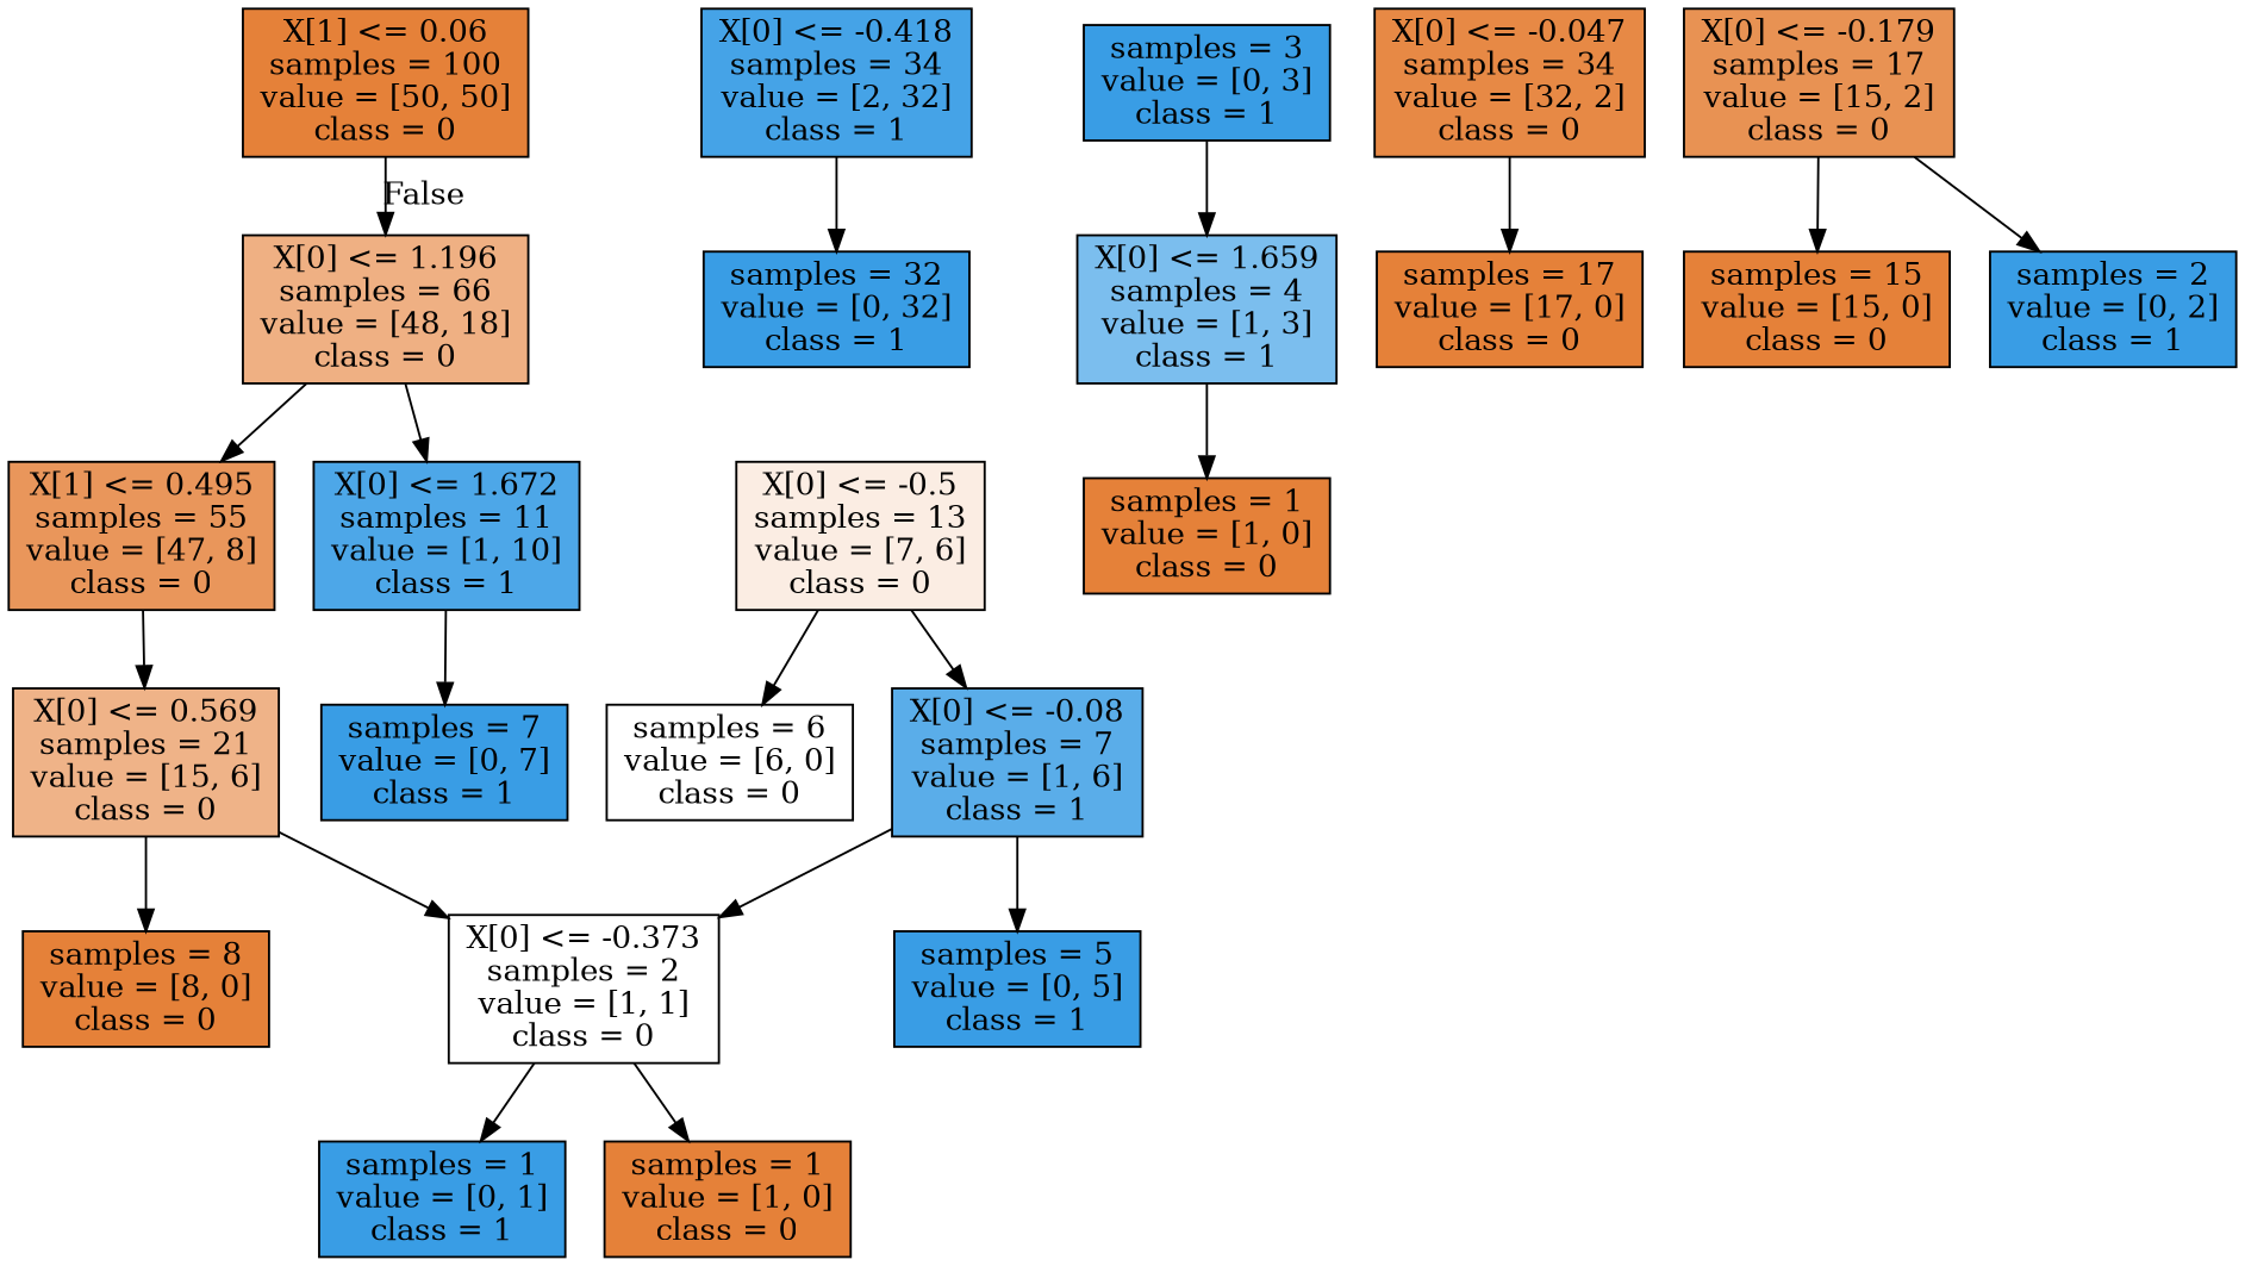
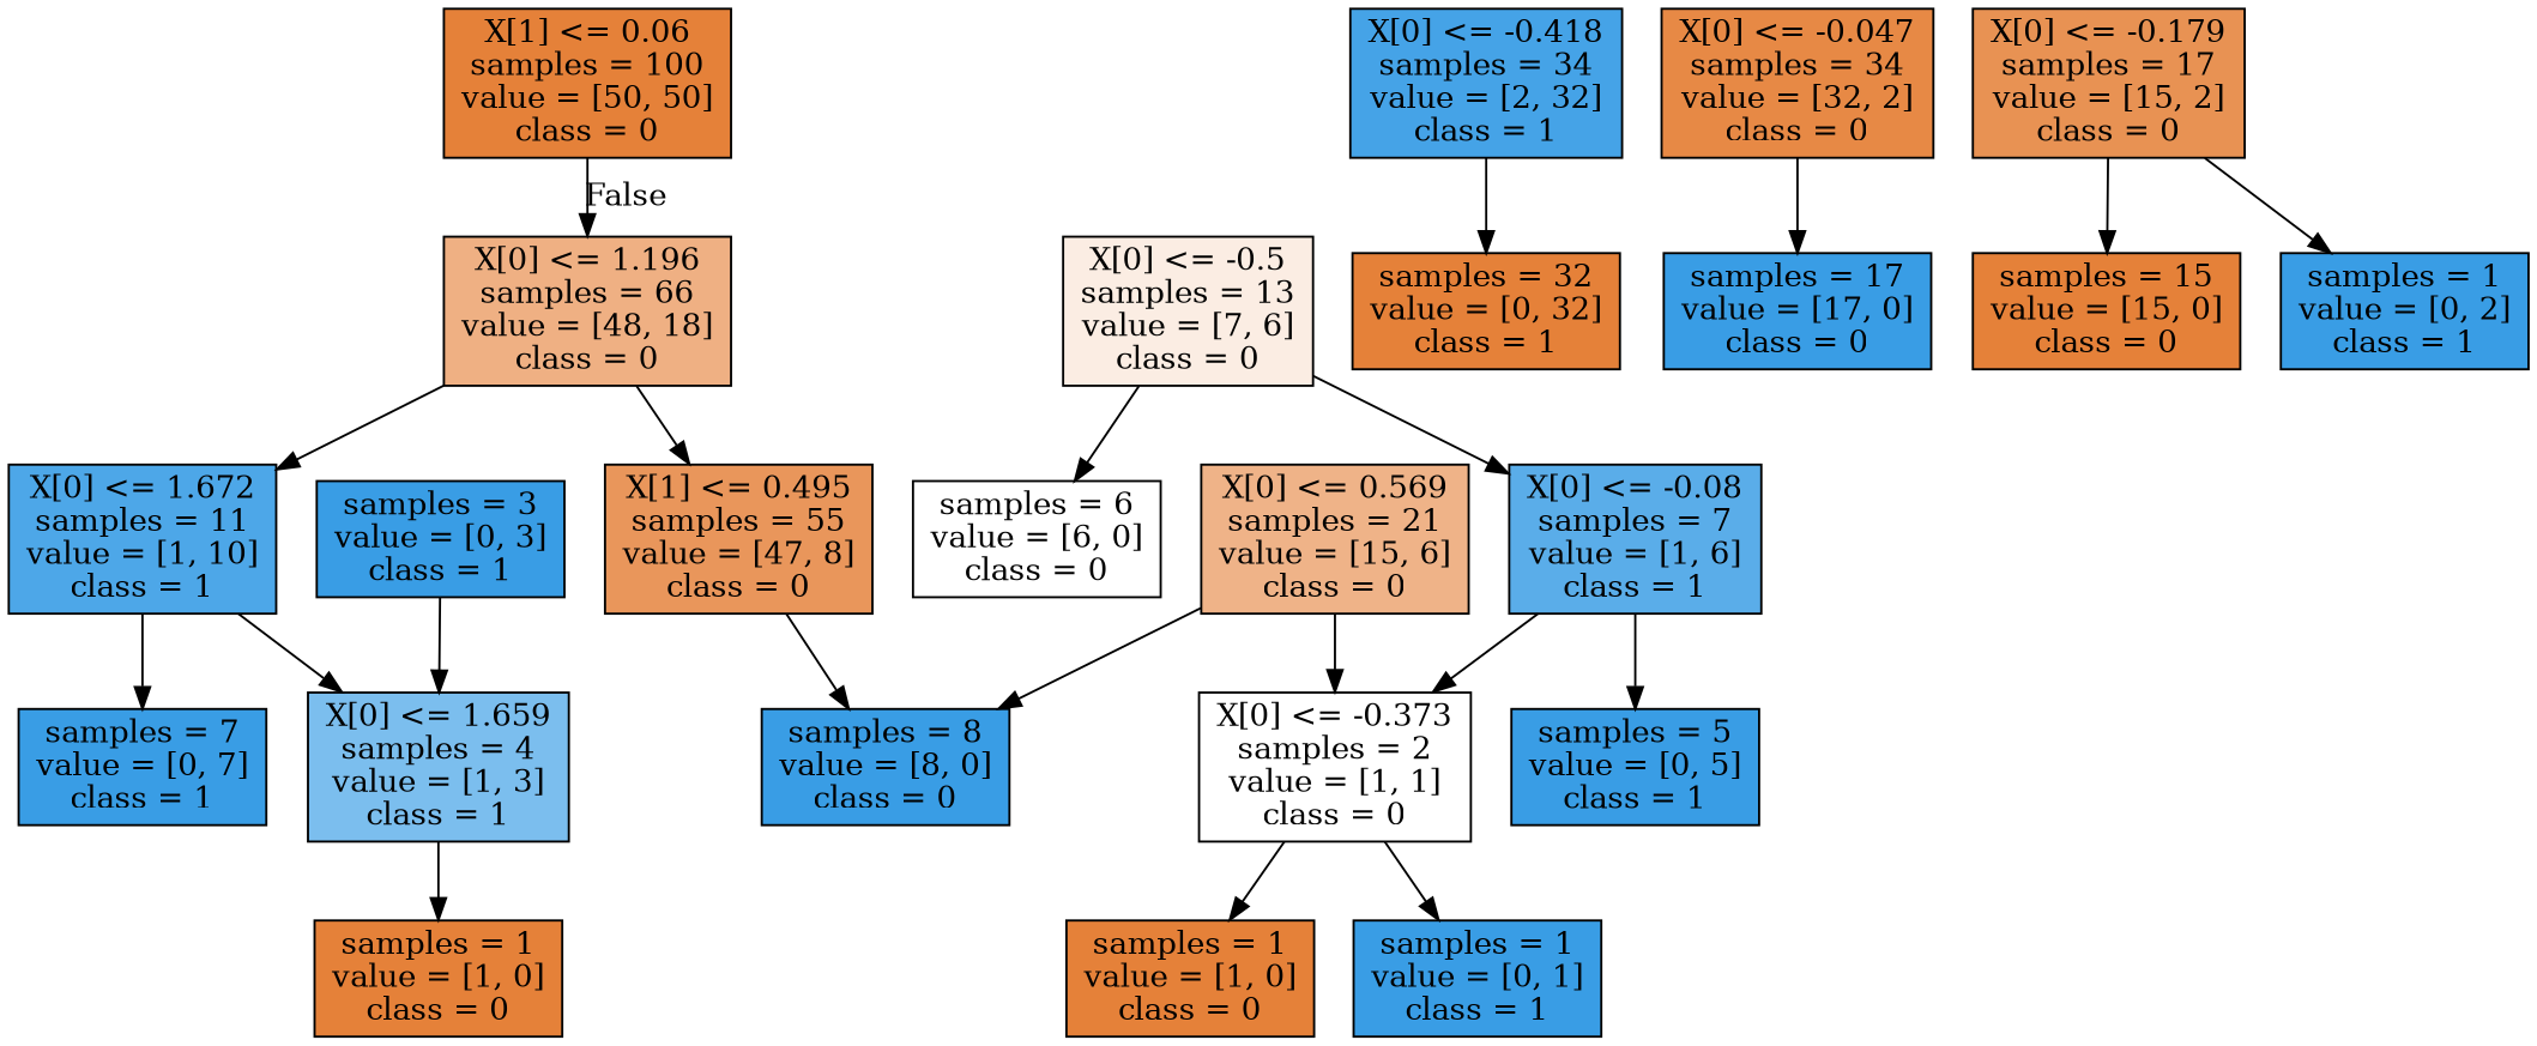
  digraph {
    node [color=black fillcolor="#e58139" shape=box style=filled]
    n1 [label="X[1] <= 0.06\nsamples = 100\nvalue = [50, 50]\nclass = 0"]
    n2 [fillcolor="#efb083" label="X[0] <= 1.196\nsamples = 66\nvalue = [48, 18]\nclass = 0"]
    n3 [fillcolor="#45a3e7" label="X[0] <= -0.418\nsamples = 34\nvalue = [2, 32]\nclass = 1"]
-   n4 [fillcolor="#399de5" label="samples = 32\nvalue = [0, 32]\nclass = 1"]
+   n4 [label="samples = 32\nvalue = [0, 32]\nclass = 1"]
    n5 [fillcolor="#e9965b" label="X[1] <= 0.495\nsamples = 55\nvalue = [47, 8]\nclass = 0"]
    n6 [fillcolor="#4da7e8" label="X[0] <= 1.672\nsamples = 11\nvalue = [1, 10]\nclass = 1"]
    n7 [fillcolor="#efb388" label="X[0] <= 0.569\nsamples = 21\nvalue = [15, 6]\nclass = 0"]
    n8 [fillcolor="#7bbeee" label="X[0] <= 1.659\nsamples = 4\nvalue = [1, 3]\nclass = 1"]
    n9 [fillcolor="#399de5" label="samples = 7\nvalue = [0, 7]\nclass = 1"]
-   n10 [label="samples = 8\nvalue = [8, 0]\nclass = 0"]
+   n10 [fillcolor="#399de5" label="samples = 8\nvalue = [8, 0]\nclass = 0"]
    n11 [fillcolor="#ffffff" label="X[0] <= -0.373\nsamples = 2\nvalue = [1, 1]\nclass = 0"]
    n12 [fillcolor="#e78945" label="X[0] <= -0.047\nsamples = 34\nvalue = [32, 2]\nclass = 0"]
-   n13 [label="samples = 17\nvalue = [17, 0]\nclass = 0"]
+   n13 [fillcolor="#399de5" label="samples = 17\nvalue = [17, 0]\nclass = 0"]
    n14 [fillcolor="#fbede3" label="X[0] <= -0.5\nsamples = 13\nvalue = [7, 6]\nclass = 0"]
    n15 [fillcolor="#ffffff" label="samples = 6\nvalue = [6, 0]\nclass = 0"]
    n16 [fillcolor="#5aade9" label="X[0] <= -0.08\nsamples = 7\nvalue = [1, 6]\nclass = 1"]
    n17 [fillcolor="#399de5" label="samples = 5\nvalue = [0, 5]\nclass = 1"]
    n18 [fillcolor="#399de5" label="samples = 1\nvalue = [0, 1]\nclass = 1"]
    n19 [label="samples = 1\nvalue = [1, 0]\nclass = 0"]
    n20 [fillcolor="#e89253" label="X[0] <= -0.179\nsamples = 17\nvalue = [15, 2]\nclass = 0"]
    n21 [label="samples = 15\nvalue = [15, 0]\nclass = 0"]
-   n22 [fillcolor="#399de5" label="samples = 2\nvalue = [0, 2]\nclass = 1"]
+   n22 [fillcolor="#399de5" label="samples = 1\nvalue = [0, 2]\nclass = 1"]
    n23 [label="samples = 1\nvalue = [1, 0]\nclass = 0"]
    n24 [fillcolor="#399de5" label="samples = 3\nvalue = [0, 3]\nclass = 1"]
    n1 -> n2 [headlabel=False labelangle=-45 labeldistance=2.5]
    n2 -> n5
    n2 -> n6
    n3 -> n4
-   n5 -> n7
+   n5 -> n10
+   n6 -> n8
    n6 -> n9
    n7 -> n10
    n7 -> n11
    n8 -> n23
    n11 -> n18
    n11 -> n19
    n12 -> n13
    n14 -> n15
    n14 -> n16
    n16 -> n11
    n16 -> n17
    n20 -> n21
    n20 -> n22
    n24 -> n8
  }
